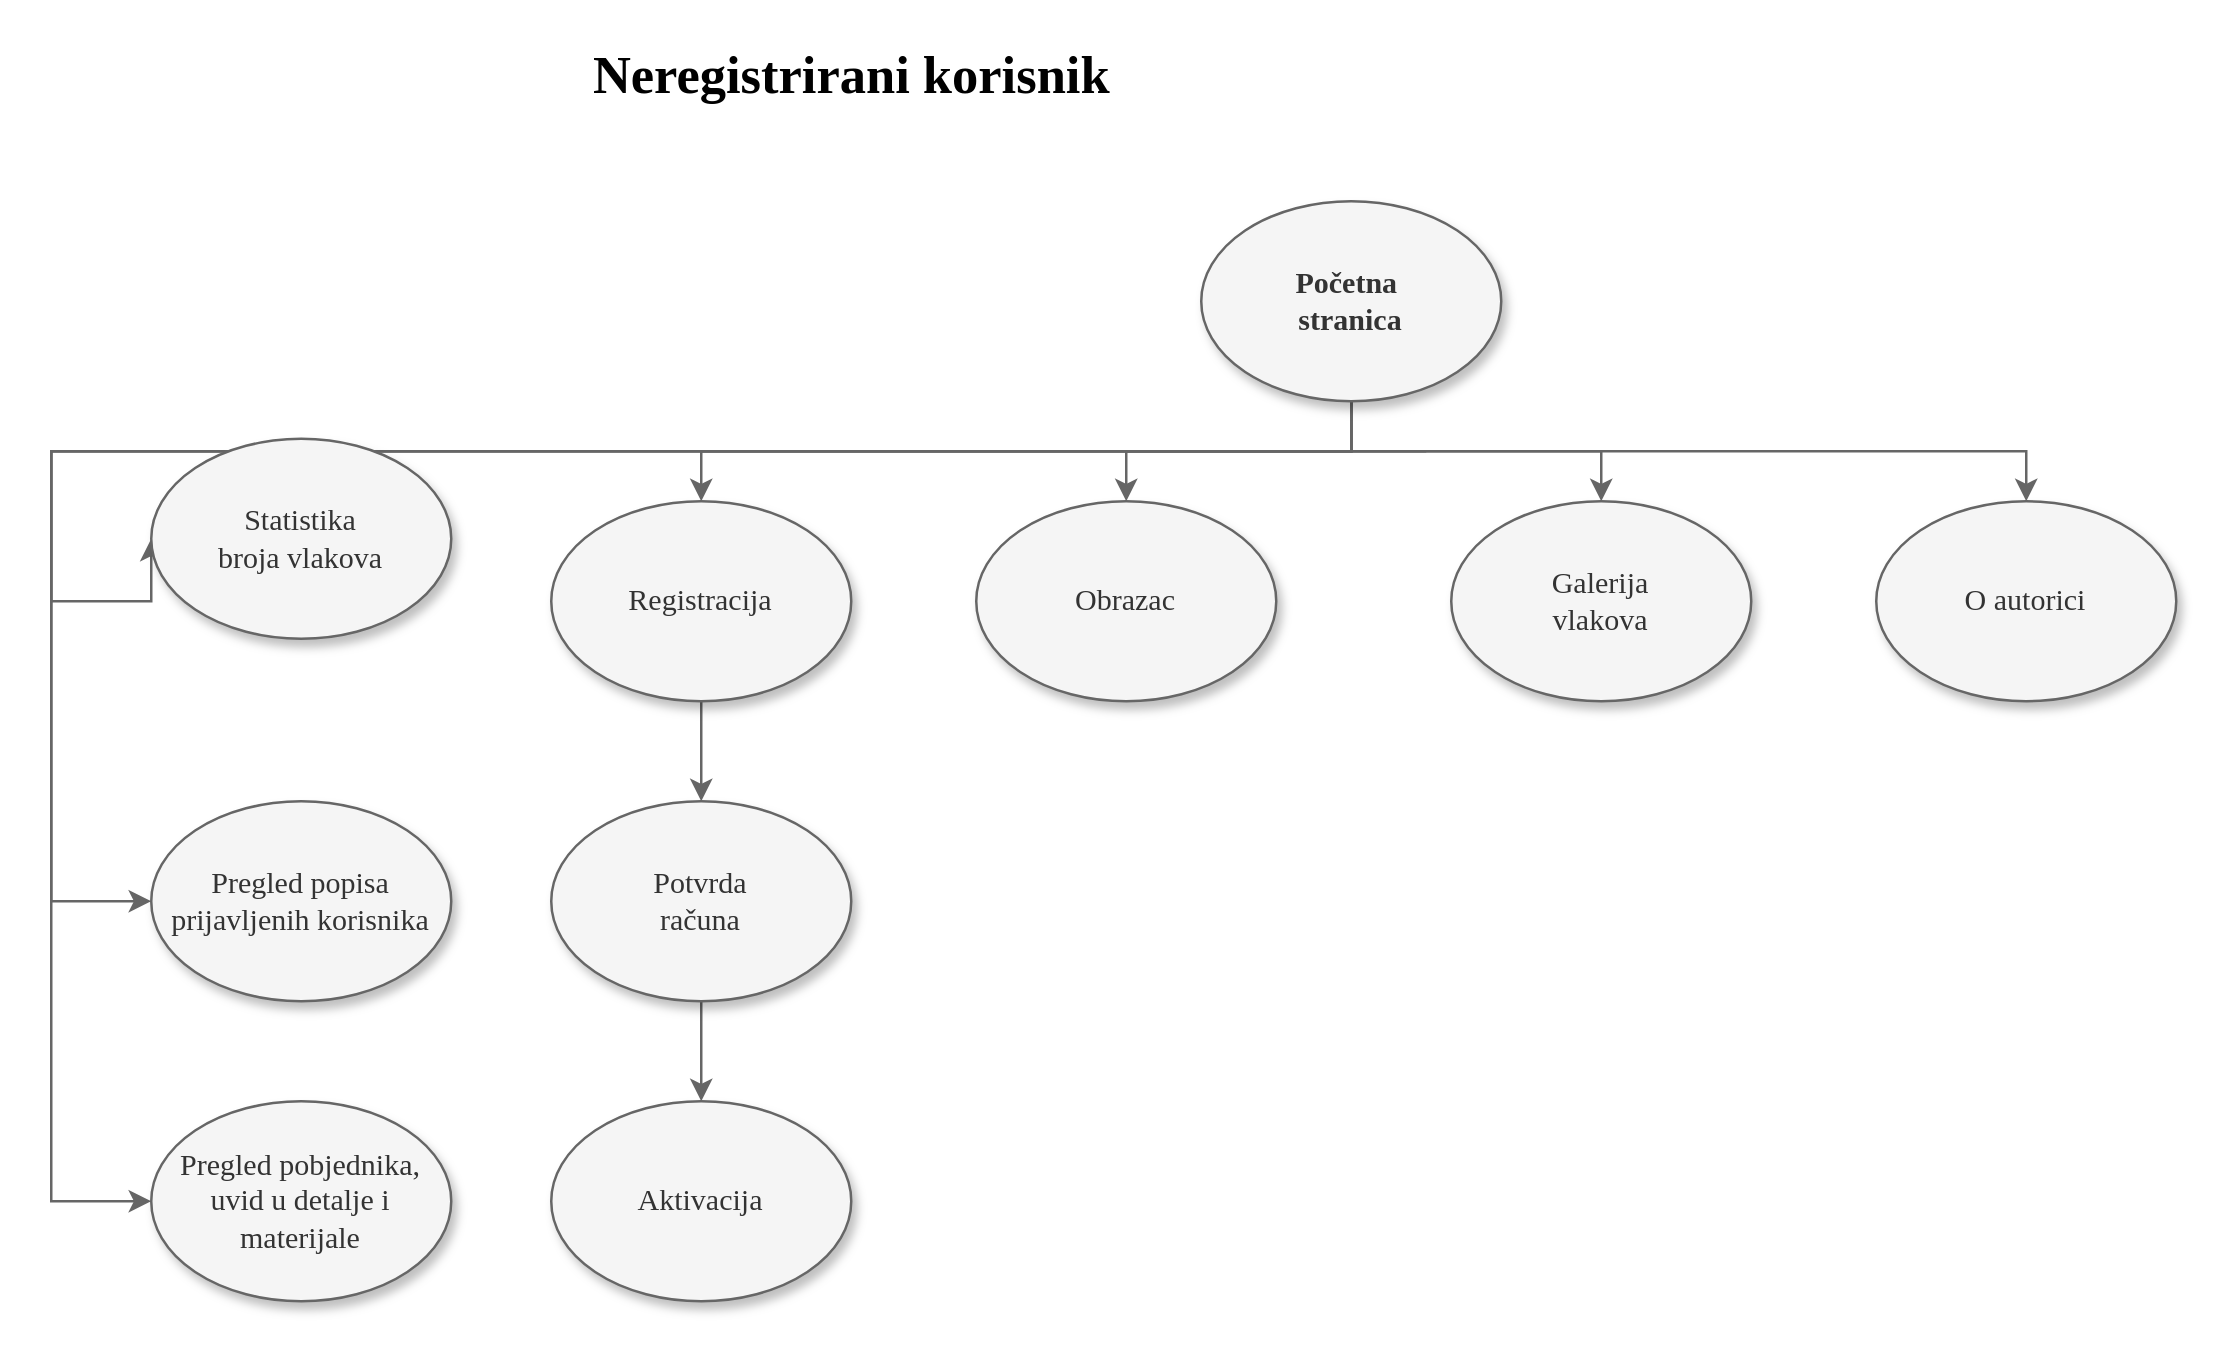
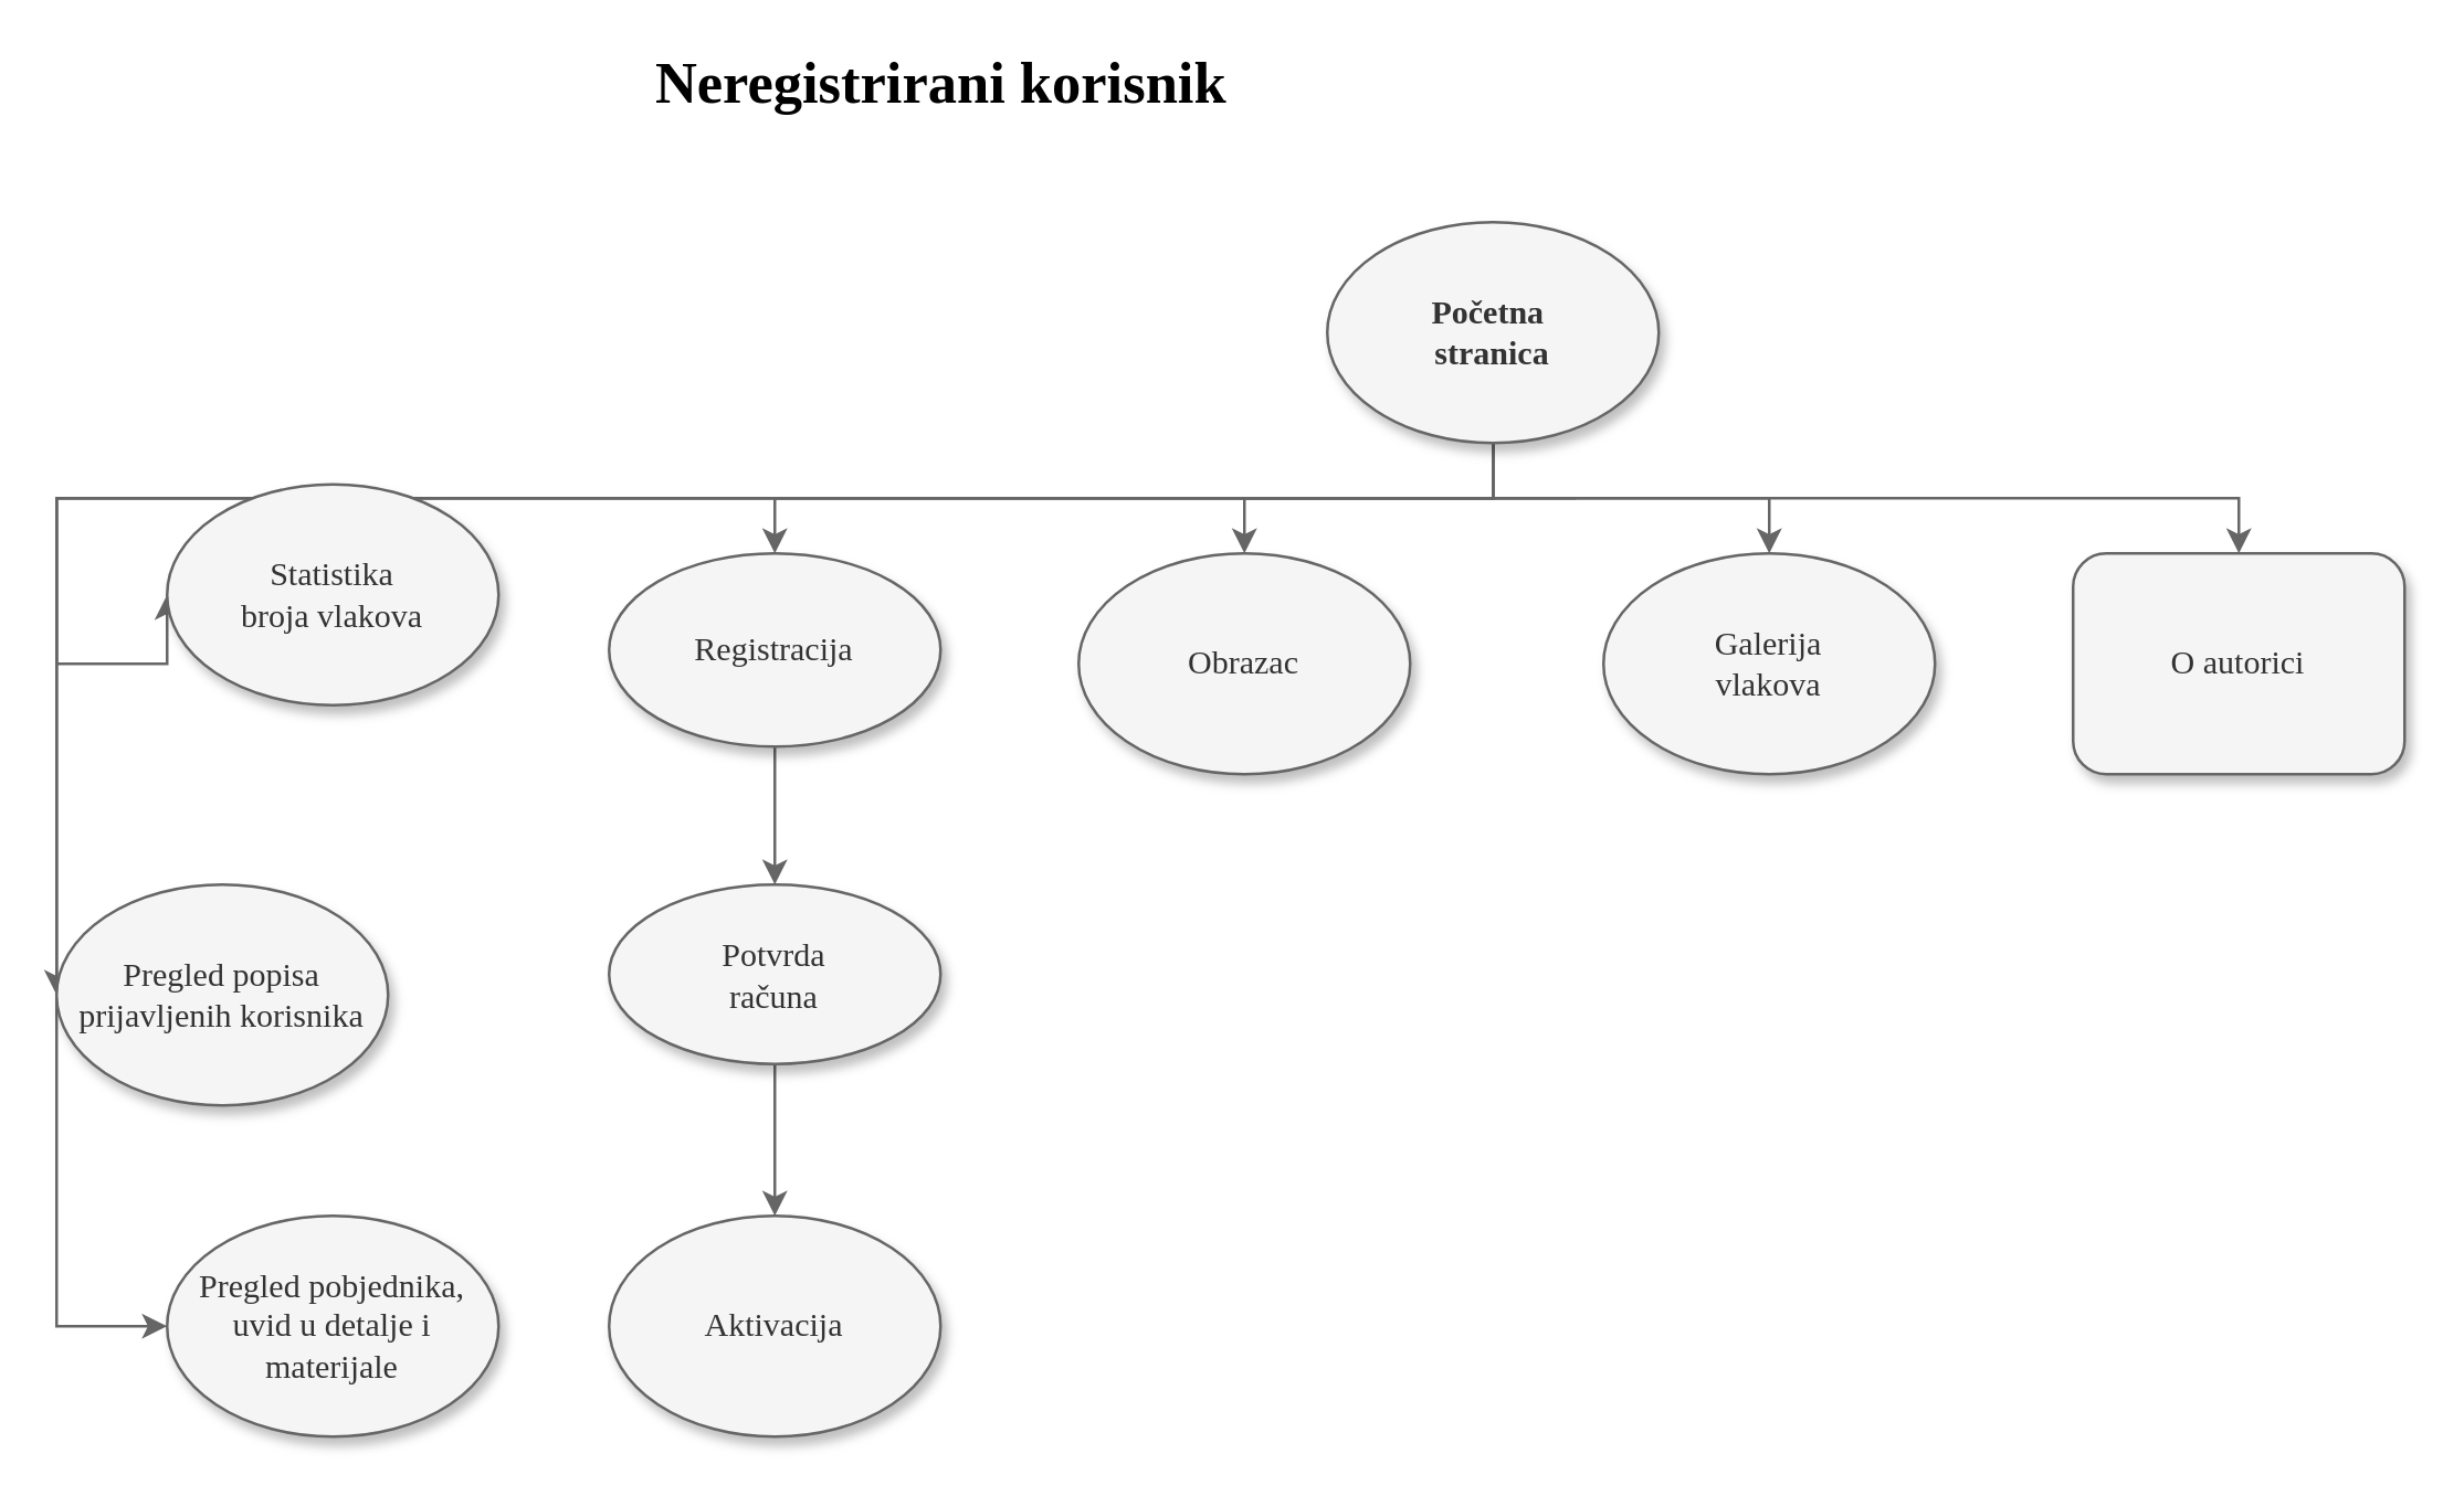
  <mxCell id="0" />
  <mxCell id="1" parent="0" />
  <mxCell id="2" style="edgeStyle=orthogonalEdgeStyle;rounded=0;orthogonalLoop=1;jettySize=auto;html=1;entryX=0.5;entryY=0;entryDx=0;entryDy=0;fillColor=#f5f5f5;strokeColor=#666666;" edge="1" parent="1" target="11"><mxGeometry relative="1" as="geometry"><mxPoint x="570" y="180" as="sourcePoint" /><Array as="points"><mxPoint x="570" y="180" /><mxPoint x="280" y="180" /></Array></mxGeometry></mxCell>
  <mxCell id="3" style="edgeStyle=orthogonalEdgeStyle;rounded=0;orthogonalLoop=1;jettySize=auto;html=1;entryX=0.5;entryY=0;entryDx=0;entryDy=0;fillColor=#f5f5f5;strokeColor=#666666;" edge="1" parent="1" source="9" target="18"><mxGeometry relative="1" as="geometry"><Array as="points"><mxPoint x="540" y="180" /><mxPoint x="450" y="180" /></Array></mxGeometry></mxCell>
  <mxCell id="4" style="edgeStyle=orthogonalEdgeStyle;rounded=0;orthogonalLoop=1;jettySize=auto;html=1;fillColor=#f5f5f5;strokeColor=#666666;" edge="1" parent="1" source="9" target="19"><mxGeometry relative="1" as="geometry"><Array as="points"><mxPoint x="540" y="180" /><mxPoint x="640" y="180" /></Array></mxGeometry></mxCell>
  <mxCell id="5" style="edgeStyle=orthogonalEdgeStyle;rounded=0;orthogonalLoop=1;jettySize=auto;html=1;entryX=0.5;entryY=0;entryDx=0;entryDy=0;fillColor=#f5f5f5;strokeColor=#666666;" edge="1" parent="1" source="9" target="20"><mxGeometry relative="1" as="geometry"><Array as="points"><mxPoint x="540" y="180" /><mxPoint x="810" y="180" /></Array></mxGeometry></mxCell>
  <mxCell id="6" style="edgeStyle=orthogonalEdgeStyle;rounded=0;orthogonalLoop=1;jettySize=auto;html=1;entryX=0;entryY=0.5;entryDx=0;entryDy=0;strokeColor=#666666;" edge="1" parent="1" source="9" target="15"><mxGeometry relative="1" as="geometry"><Array as="points"><mxPoint x="540" y="180" /><mxPoint x="20" y="180" /><mxPoint x="20" y="480" /></Array></mxGeometry></mxCell>
  <mxCell id="7" style="edgeStyle=orthogonalEdgeStyle;rounded=0;orthogonalLoop=1;jettySize=auto;html=1;entryX=0;entryY=0.5;entryDx=0;entryDy=0;strokeColor=#666666;" edge="1" parent="1" source="9" target="17"><mxGeometry relative="1" as="geometry"><Array as="points"><mxPoint x="540" y="180" /><mxPoint x="20" y="180" /><mxPoint x="20" y="240" /></Array></mxGeometry></mxCell>
  <mxCell id="8" style="edgeStyle=orthogonalEdgeStyle;rounded=0;orthogonalLoop=1;jettySize=auto;html=1;entryX=0;entryY=0.5;entryDx=0;entryDy=0;strokeColor=#666666;" edge="1" parent="1" source="9" target="16"><mxGeometry relative="1" as="geometry"><Array as="points"><mxPoint x="540" y="180" /><mxPoint x="20" y="180" /><mxPoint x="20" y="360" /></Array></mxGeometry></mxCell>
  <mxCell id="9" value="&lt;b&gt;Početna&amp;nbsp;&lt;br&gt;stranica&lt;/b&gt;" style="ellipse;whiteSpace=wrap;html=1;rounded=0;shadow=1;comic=0;labelBackgroundColor=none;strokeWidth=1;fontFamily=Verdana;fontSize=12;align=center;fillColor=#f5f5f5;fontColor=#333333;strokeColor=#666666;" vertex="1" parent="1"><mxGeometry x="480" y="80" width="120" height="80" as="geometry" /></mxCell>
  <mxCell id="10" style="edgeStyle=orthogonalEdgeStyle;rounded=0;orthogonalLoop=1;jettySize=auto;html=1;exitX=0.5;exitY=1;exitDx=0;exitDy=0;entryX=0.5;entryY=0;entryDx=0;entryDy=0;fillColor=#f5f5f5;strokeColor=#666666;" edge="1" parent="1" source="11" target="13"><mxGeometry relative="1" as="geometry" /></mxCell>
- <mxCell id="11" value="&lt;span&gt;Registracija&lt;/span&gt;" style="ellipse;whiteSpace=wrap;html=1;rounded=0;shadow=1;comic=0;labelBackgroundColor=none;strokeWidth=1;fontFamily=Verdana;fontSize=12;align=center;fillColor=#f5f5f5;fontColor=#333333;strokeColor=#666666;" vertex="1" parent="1"><mxGeometry x="220" y="200" width="120" height="80" as="geometry" /></mxCell>
+ <mxCell id="11" value="&lt;span&gt;Registracija&lt;/span&gt;" style="ellipse;whiteSpace=wrap;html=1;rounded=0;shadow=1;comic=0;labelBackgroundColor=none;strokeWidth=1;fontFamily=Verdana;fontSize=12;align=center;fillColor=#f5f5f5;fontColor=#333333;strokeColor=#666666;" vertex="1" parent="1"><mxGeometry x="220" y="200" width="120" height="70" as="geometry" /></mxCell>
  <mxCell id="12" style="edgeStyle=orthogonalEdgeStyle;rounded=0;orthogonalLoop=1;jettySize=auto;html=1;exitX=0.5;exitY=1;exitDx=0;exitDy=0;entryX=0.5;entryY=0;entryDx=0;entryDy=0;fillColor=#f5f5f5;strokeColor=#666666;" edge="1" parent="1" source="13" target="14"><mxGeometry relative="1" as="geometry" /></mxCell>
- <mxCell id="13" value="&lt;span&gt;Potvrda&lt;br&gt;računa&lt;br&gt;&lt;/span&gt;" style="ellipse;whiteSpace=wrap;html=1;rounded=0;shadow=1;comic=0;labelBackgroundColor=none;strokeWidth=1;fontFamily=Verdana;fontSize=12;align=center;fillColor=#f5f5f5;fontColor=#333333;strokeColor=#666666;" vertex="1" parent="1"><mxGeometry x="220" y="320" width="120" height="80" as="geometry" /></mxCell>
+ <mxCell id="13" value="&lt;span&gt;Potvrda&lt;br&gt;računa&lt;br&gt;&lt;/span&gt;" style="ellipse;whiteSpace=wrap;html=1;rounded=0;shadow=1;comic=0;labelBackgroundColor=none;strokeWidth=1;fontFamily=Verdana;fontSize=12;align=center;fillColor=#f5f5f5;fontColor=#333333;strokeColor=#666666;" vertex="1" parent="1"><mxGeometry x="220" y="320" width="120" height="65" as="geometry" /></mxCell>
  <mxCell id="14" value="&lt;span&gt;Aktivacija&lt;/span&gt;" style="ellipse;whiteSpace=wrap;html=1;rounded=0;shadow=1;comic=0;labelBackgroundColor=none;strokeWidth=1;fontFamily=Verdana;fontSize=12;align=center;fillColor=#f5f5f5;fontColor=#333333;strokeColor=#666666;" vertex="1" parent="1"><mxGeometry x="220" y="440" width="120" height="80" as="geometry" /></mxCell>
  <mxCell id="15" value="Pregled pobjednika, uvid u detalje i materijale" style="ellipse;whiteSpace=wrap;html=1;rounded=0;shadow=1;comic=0;labelBackgroundColor=none;strokeWidth=1;fontFamily=Verdana;fontSize=12;align=center;fillColor=#f5f5f5;fontColor=#333333;strokeColor=#666666;" vertex="1" parent="1"><mxGeometry x="60" y="440" width="120" height="80" as="geometry" /></mxCell>
- <mxCell id="16" value="&lt;span&gt;Pregled popisa prijavljenih korisnika&lt;br&gt;&lt;/span&gt;" style="ellipse;whiteSpace=wrap;html=1;rounded=0;shadow=1;comic=0;labelBackgroundColor=none;strokeWidth=1;fontFamily=Verdana;fontSize=12;align=center;fillColor=#f5f5f5;fontColor=#333333;strokeColor=#666666;" vertex="1" parent="1"><mxGeometry x="60" y="320" width="120" height="80" as="geometry" /></mxCell>
+ <mxCell id="16" value="&lt;span&gt;Pregled popisa prijavljenih korisnika&lt;br&gt;&lt;/span&gt;" style="ellipse;whiteSpace=wrap;html=1;rounded=0;shadow=1;comic=0;labelBackgroundColor=none;strokeWidth=1;fontFamily=Verdana;fontSize=12;align=center;fillColor=#f5f5f5;fontColor=#333333;strokeColor=#666666;" vertex="1" parent="1"><mxGeometry x="20" y="320" width="120" height="80" as="geometry" /></mxCell>
  <mxCell id="17" value="Statistika&lt;br&gt;broja vlakova" style="ellipse;whiteSpace=wrap;html=1;rounded=0;shadow=1;comic=0;labelBackgroundColor=none;strokeWidth=1;fontFamily=Verdana;fontSize=12;align=center;fillColor=#f5f5f5;fontColor=#333333;strokeColor=#666666;" vertex="1" parent="1"><mxGeometry x="60" y="175" width="120" height="80" as="geometry" /></mxCell>
  <mxCell id="18" value="&lt;span&gt;Obrazac&lt;/span&gt;" style="ellipse;whiteSpace=wrap;html=1;rounded=0;shadow=1;comic=0;labelBackgroundColor=none;strokeWidth=1;fontFamily=Verdana;fontSize=12;align=center;fillColor=#f5f5f5;fontColor=#333333;strokeColor=#666666;" vertex="1" parent="1"><mxGeometry x="390" y="200" width="120" height="80" as="geometry" /></mxCell>
  <mxCell id="19" value="&lt;span&gt;Galerija&lt;br&gt;vlakova&lt;br&gt;&lt;/span&gt;" style="ellipse;whiteSpace=wrap;html=1;rounded=0;shadow=1;comic=0;labelBackgroundColor=none;strokeWidth=1;fontFamily=Verdana;fontSize=12;align=center;fillColor=#f5f5f5;fontColor=#333333;strokeColor=#666666;" vertex="1" parent="1"><mxGeometry x="580" y="200" width="120" height="80" as="geometry" /></mxCell>
- <mxCell id="20" value="&lt;span&gt;O autorici&lt;/span&gt;" style="ellipse;whiteSpace=wrap;html=1;rounded=0;shadow=1;comic=0;labelBackgroundColor=none;strokeWidth=1;fontFamily=Verdana;fontSize=12;align=center;fillColor=#f5f5f5;fontColor=#333333;strokeColor=#666666;" vertex="1" parent="1"><mxGeometry x="750" y="200" width="120" height="80" as="geometry" /></mxCell>
+ <mxCell id="20" value="&lt;span&gt;O autorici&lt;/span&gt;" style="whiteSpace=wrap;html=1;shadow=1;comic=0;labelBackgroundColor=none;strokeWidth=1;fontFamily=Verdana;fontSize=12;align=center;fillColor=#f5f5f5;fontColor=#333333;strokeColor=#666666;rounded=1;" vertex="1" parent="1"><mxGeometry x="750" y="200" width="120" height="80" as="geometry" /></mxCell>
  <mxCell id="21" value="&lt;font face=&quot;Verdana&quot; size=&quot;1&quot;&gt;&lt;b style=&quot;font-size: 21px&quot;&gt;Neregistrirani korisnik&lt;/b&gt;&lt;/font&gt;" style="text;html=1;align=center;verticalAlign=middle;resizable=0;points=[];autosize=1;" vertex="1" parent="1"><mxGeometry x="200" y="20" width="280" height="20" as="geometry" /></mxCell>
